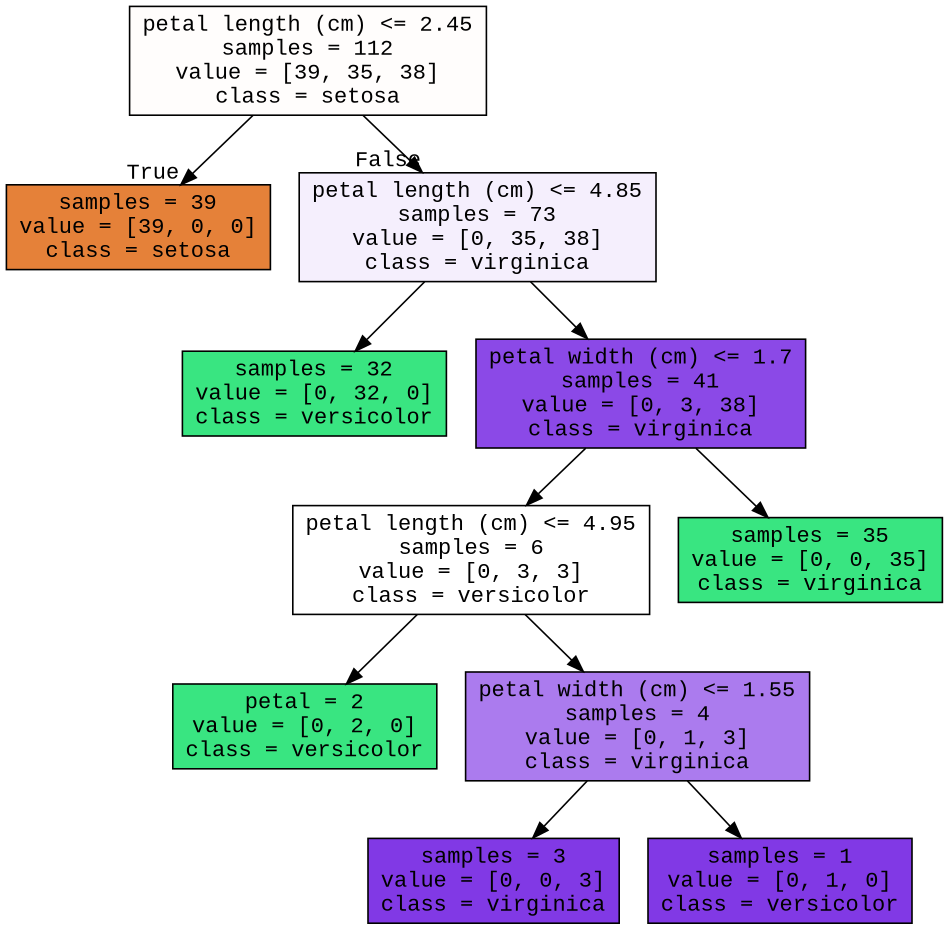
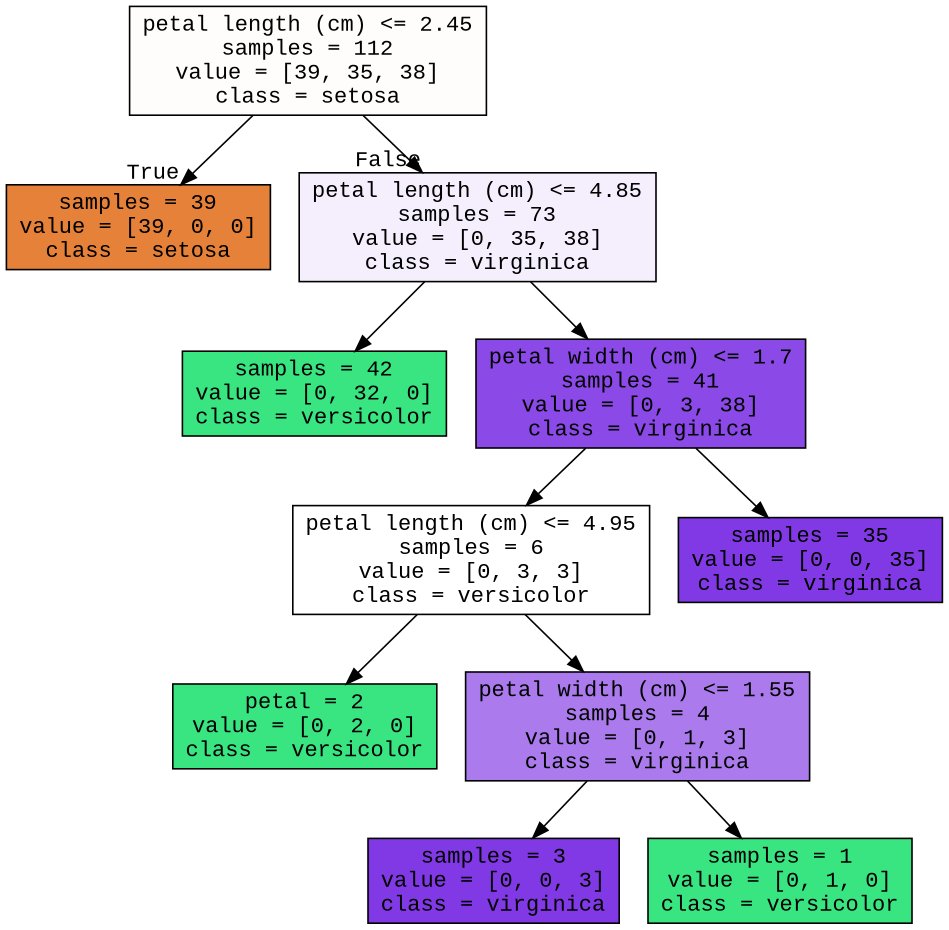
  digraph {
    fontname="Liberation Mono"
    node [color=black fillcolor="#39e581" fontname="Liberation Mono" shape=box style=filled]
    edge [fontname="Liberation Mono"]
    n1 [fillcolor="#fffdfc" label="petal length (cm) <= 2.45\nsamples = 112\nvalue = [39, 35, 38]\nclass = setosa"]
    n2 [fillcolor="#e58139" label="samples = 39\nvalue = [39, 0, 0]\nclass = setosa"]
    n3 [fillcolor="#f5effd" label="petal length (cm) <= 4.85\nsamples = 73\nvalue = [0, 35, 38]\nclass = virginica"]
-   n4 [label="samples = 32\nvalue = [0, 32, 0]\nclass = versicolor"]
+   n4 [label="samples = 42\nvalue = [0, 32, 0]\nclass = versicolor"]
    n5 [fillcolor="#8b49e7" label="petal width (cm) <= 1.7\nsamples = 41\nvalue = [0, 3, 38]\nclass = virginica"]
    n6 [fillcolor="#ffffff" label="petal length (cm) <= 4.95\nsamples = 6\nvalue = [0, 3, 3]\nclass = versicolor"]
-   n7 [label="samples = 35\nvalue = [0, 0, 35]\nclass = virginica"]
+   n7 [fillcolor="#8139e5" label="samples = 35\nvalue = [0, 0, 35]\nclass = virginica"]
    n8 [label="petal = 2\nvalue = [0, 2, 0]\nclass = versicolor"]
    n9 [fillcolor="#ab7bee" label="petal width (cm) <= 1.55\nsamples = 4\nvalue = [0, 1, 3]\nclass = virginica"]
    n10 [fillcolor="#8139e5" label="samples = 3\nvalue = [0, 0, 3]\nclass = virginica"]
-   n11 [fillcolor="#8139e5" label="samples = 1\nvalue = [0, 1, 0]\nclass = versicolor"]
+   n11 [label="samples = 1\nvalue = [0, 1, 0]\nclass = versicolor"]
    n1 -> n2 [headlabel=True labelangle=45 labeldistance=2.5]
    n1 -> n3 [headlabel=False labelangle=-45 labeldistance=2.5]
    n3 -> n4
    n3 -> n5
    n5 -> n6
    n5 -> n7
    n6 -> n8
    n6 -> n9
    n9 -> n10
    n9 -> n11
  }
